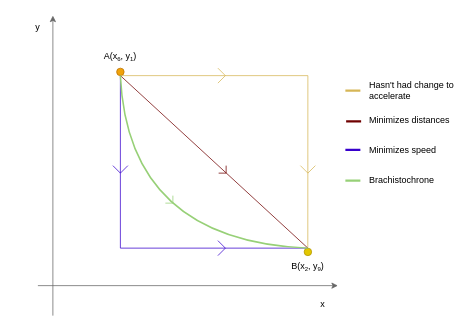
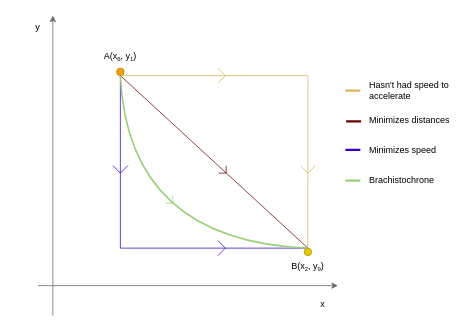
  <mxCell id="0" />
  <mxCell id="1" parent="0" />
  <mxCell id="2" value="" style="endArrow=classic;html=1;rounded=0;fillColor=#f5f5f5;strokeColor=#666666;" parent="1" edge="1"><mxGeometry width="50" height="50" relative="1" as="geometry"><mxPoint x="70" y="420" as="sourcePoint" /><mxPoint x="70" y="20" as="targetPoint" /></mxGeometry></mxCell>
  <mxCell id="3" value="" style="endArrow=classic;html=1;rounded=0;fillColor=#f5f5f5;strokeColor=#666666;" parent="1" edge="1"><mxGeometry width="50" height="50" relative="1" as="geometry"><mxPoint x="50" y="380" as="sourcePoint" /><mxPoint x="450" y="380" as="targetPoint" /></mxGeometry></mxCell>
  <mxCell id="4" value="x" style="text;html=1;strokeColor=none;fillColor=none;align=center;verticalAlign=middle;whiteSpace=wrap;rounded=0;" parent="1" vertex="1"><mxGeometry x="400" y="390" width="60" height="30" as="geometry" /></mxCell>
  <mxCell id="5" value="y" style="text;html=1;strokeColor=none;fillColor=none;align=center;verticalAlign=middle;whiteSpace=wrap;rounded=0;" parent="1" vertex="1"><mxGeometry x="20" y="20" width="60" height="30" as="geometry" /></mxCell>
  <mxCell id="6" value="A(x&lt;font size=&quot;1&quot;&gt;&lt;sub style=&quot;font-size: 8px;&quot;&gt;6&lt;/sub&gt;&lt;/font&gt;, y&lt;font size=&quot;1&quot;&gt;&lt;sub style=&quot;font-size: 8px;&quot;&gt;1&lt;/sub&gt;&lt;/font&gt;)" style="text;html=1;strokeColor=none;fillColor=none;align=center;verticalAlign=middle;whiteSpace=wrap;rounded=0;" parent="1" vertex="1"><mxGeometry x="130" y="60" width="60" height="30" as="geometry" /></mxCell>
  <mxCell id="7" value="B(x&lt;font size=&quot;1&quot;&gt;&lt;sub style=&quot;font-size: 8px;&quot;&gt;2&lt;/sub&gt;&lt;/font&gt;, y&lt;font size=&quot;1&quot;&gt;&lt;sub style=&quot;font-size: 8px;&quot;&gt;9&lt;/sub&gt;&lt;/font&gt;)" style="text;html=1;strokeColor=none;fillColor=none;align=center;verticalAlign=middle;whiteSpace=wrap;rounded=0;" parent="1" vertex="1"><mxGeometry x="380" y="340" width="60" height="30" as="geometry" /></mxCell>
  <mxCell id="8" style="edgeStyle=orthogonalEdgeStyle;rounded=0;orthogonalLoop=1;jettySize=auto;html=1;fontSize=8;endArrow=none;endFill=0;fillColor=#6a00ff;strokeColor=#3700CC;exitX=0.5;exitY=1;exitDx=0;exitDy=0;entryX=0.5;entryY=0;entryDx=0;entryDy=0;" parent="1" source="9" target="10" edge="1"><mxGeometry relative="1" as="geometry"><mxPoint x="164" y="330" as="targetPoint" /><mxPoint x="164" y="120" as="sourcePoint" /><Array as="points"><mxPoint x="160" y="330" /></Array></mxGeometry></mxCell>
  <mxCell id="9" value="" style="ellipse;whiteSpace=wrap;html=1;fontSize=8;fillColor=#f0a30a;strokeColor=#BD7000;fontColor=#000000;" parent="1" vertex="1"><mxGeometry x="155" y="90" width="10" height="10" as="geometry" /></mxCell>
  <mxCell id="10" value="" style="ellipse;whiteSpace=wrap;html=1;fontSize=8;fillColor=#e3c800;strokeColor=#B09500;fontColor=#000000;" parent="1" vertex="1"><mxGeometry x="405" y="330" width="10" height="10" as="geometry" /></mxCell>
  <mxCell id="11" value="" style="endArrow=none;html=1;rounded=0;fontSize=8;entryX=0.5;entryY=0;entryDx=0;entryDy=0;exitX=0.5;exitY=1;exitDx=0;exitDy=0;fillColor=#a20025;strokeColor=#6F0000;" parent="1" source="9" target="10" edge="1"><mxGeometry width="50" height="50" relative="1" as="geometry"><mxPoint x="160" y="170" as="sourcePoint" /><mxPoint x="210" y="120" as="targetPoint" /></mxGeometry></mxCell>
  <mxCell id="12" value="" style="endArrow=none;html=1;rounded=0;fontSize=8;fillColor=#fff2cc;strokeColor=#d6b656;entryX=0.491;entryY=-0.109;entryDx=0;entryDy=0;entryPerimeter=0;" parent="1" target="10" edge="1"><mxGeometry width="50" height="50" relative="1" as="geometry"><mxPoint x="160" y="100" as="sourcePoint" /><mxPoint x="400" y="330" as="targetPoint" /><Array as="points"><mxPoint x="410" y="100" /></Array></mxGeometry></mxCell>
  <mxCell id="13" value="Minimizes speed" style="text;html=1;strokeColor=none;fillColor=none;align=left;verticalAlign=middle;whiteSpace=wrap;rounded=0;fontSize=12;fontColor=#000000;" parent="1" vertex="1"><mxGeometry x="490" y="180" width="120" height="40" as="geometry" /></mxCell>
  <mxCell id="14" value="" style="endArrow=none;html=1;rounded=0;fontSize=8;fontColor=#A680B8;fillColor=#6a00ff;strokeColor=#3700CC;" parent="1" edge="1"><mxGeometry width="50" height="50" relative="1" as="geometry"><mxPoint x="150" y="220" as="sourcePoint" /><mxPoint x="170" y="220" as="targetPoint" /><Array as="points"><mxPoint x="160" y="230" /></Array></mxGeometry></mxCell>
  <mxCell id="15" value="" style="endArrow=none;html=1;rounded=0;fontSize=8;fontColor=#A680B8;fillColor=#fff2cc;strokeColor=#d6b656;" parent="1" edge="1"><mxGeometry width="50" height="50" relative="1" as="geometry"><mxPoint x="400" y="220" as="sourcePoint" /><mxPoint x="420" y="220" as="targetPoint" /><Array as="points"><mxPoint x="410" y="230" /></Array></mxGeometry></mxCell>
  <mxCell id="16" value="" style="endArrow=none;html=1;rounded=0;fontSize=8;fontColor=#A680B8;fillColor=#a20025;strokeColor=#6F0000;" parent="1" edge="1"><mxGeometry width="50" height="50" relative="1" as="geometry"><mxPoint x="291" y="230" as="sourcePoint" /><mxPoint x="301" y="220" as="targetPoint" /><Array as="points"><mxPoint x="301" y="230" /></Array></mxGeometry></mxCell>
  <mxCell id="17" value="" style="endArrow=none;html=1;rounded=0;fontSize=8;fontColor=#A680B8;fillColor=#fff2cc;strokeColor=#d6b656;" parent="1" edge="1"><mxGeometry width="50" height="50" relative="1" as="geometry"><mxPoint x="290" y="110" as="sourcePoint" /><mxPoint x="290" y="90" as="targetPoint" /><Array as="points"><mxPoint x="300" y="100" /></Array></mxGeometry></mxCell>
  <mxCell id="18" value="" style="endArrow=none;html=1;rounded=0;fontSize=8;fontColor=#A680B8;fillColor=#6a00ff;strokeColor=#3700CC;" parent="1" edge="1"><mxGeometry width="50" height="50" relative="1" as="geometry"><mxPoint x="290" y="340" as="sourcePoint" /><mxPoint x="290" y="320" as="targetPoint" /><Array as="points"><mxPoint x="300" y="330" /></Array></mxGeometry></mxCell>
  <mxCell id="19" value="" style="curved=1;endArrow=none;html=1;rounded=0;fontSize=8;fontColor=#000000;exitX=0.5;exitY=1;exitDx=0;exitDy=0;endFill=0;strokeWidth=2;fillColor=#60a917;strokeColor=#97D077;" parent="1" source="9" edge="1"><mxGeometry width="50" height="50" relative="1" as="geometry"><mxPoint x="260" y="150" as="sourcePoint" /><mxPoint x="410" y="330" as="targetPoint" /><Array as="points"><mxPoint x="170" y="320" /></Array></mxGeometry></mxCell>
  <mxCell id="20" value="Minimizes distances" style="text;html=1;strokeColor=none;fillColor=none;align=left;verticalAlign=middle;whiteSpace=wrap;rounded=0;fontSize=12;fontColor=#000000;" parent="1" vertex="1"><mxGeometry x="490" y="140" width="120" height="40" as="geometry" /></mxCell>
- <mxCell id="21" value="Hasn't had change to accelerate" style="text;html=1;strokeColor=none;fillColor=none;align=left;verticalAlign=middle;whiteSpace=wrap;rounded=0;fontSize=12;fontColor=#000000;" parent="1" vertex="1"><mxGeometry x="490" y="100" width="120" height="40" as="geometry" /></mxCell>
+ <mxCell id="21" value="Hasn't had speed to accelerate" style="text;html=1;strokeColor=none;fillColor=none;align=left;verticalAlign=middle;whiteSpace=wrap;rounded=0;fontSize=12;fontColor=#000000;" parent="1" vertex="1"><mxGeometry x="490" y="100" width="120" height="40" as="geometry" /></mxCell>
  <mxCell id="22" value="" style="endArrow=none;html=1;rounded=0;fontSize=8;fontColor=#7EA6E0;strokeWidth=3;fillColor=#fff2cc;strokeColor=#d6b656;" parent="1" edge="1"><mxGeometry width="50" height="50" relative="1" as="geometry"><mxPoint x="460" y="120" as="sourcePoint" /><mxPoint x="480" y="120" as="targetPoint" /></mxGeometry></mxCell>
  <mxCell id="23" value="" style="endArrow=none;html=1;rounded=0;fontSize=8;fontColor=#7EA6E0;strokeWidth=3;fillColor=#a20025;strokeColor=#6F0000;" parent="1" edge="1"><mxGeometry width="50" height="50" relative="1" as="geometry"><mxPoint x="461" y="161" as="sourcePoint" /><mxPoint x="481" y="161" as="targetPoint" /></mxGeometry></mxCell>
  <mxCell id="24" value="" style="endArrow=none;html=1;rounded=0;fontSize=8;fontColor=#7EA6E0;strokeWidth=3;fillColor=#6a00ff;strokeColor=#3700CC;" parent="1" edge="1"><mxGeometry width="50" height="50" relative="1" as="geometry"><mxPoint x="460" y="199" as="sourcePoint" /><mxPoint x="480" y="199" as="targetPoint" /></mxGeometry></mxCell>
  <mxCell id="25" value="Brachistochrone" style="text;html=1;strokeColor=none;fillColor=none;align=left;verticalAlign=middle;whiteSpace=wrap;rounded=0;fontSize=12;fontColor=#000000;" parent="1" vertex="1"><mxGeometry x="490" y="220" width="120" height="40" as="geometry" /></mxCell>
  <mxCell id="26" value="" style="endArrow=none;html=1;rounded=0;fontSize=8;fontColor=#7EA6E0;strokeWidth=3;fillColor=#60a917;strokeColor=#97D077;" parent="1" edge="1"><mxGeometry width="50" height="50" relative="1" as="geometry"><mxPoint x="460" y="240" as="sourcePoint" /><mxPoint x="480" y="240" as="targetPoint" /></mxGeometry></mxCell>
  <mxCell id="27" value="" style="endArrow=none;html=1;rounded=0;fontSize=8;fontColor=#A680B8;fillColor=#a20025;strokeColor=#97D077;" parent="1" edge="1"><mxGeometry width="50" height="50" relative="1" as="geometry"><mxPoint x="220" y="270" as="sourcePoint" /><mxPoint x="230" y="260" as="targetPoint" /><Array as="points"><mxPoint x="230" y="270" /></Array></mxGeometry></mxCell>
